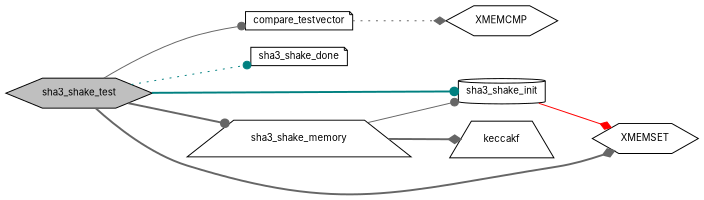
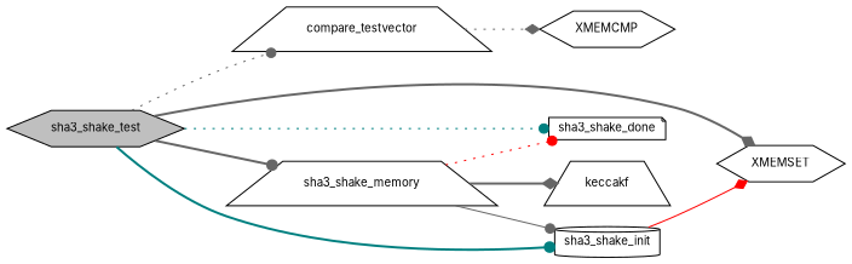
  digraph {
    fontname=Inter
    rankdir=LR
    node [color=black fillcolor=white fontname=Inter fontsize=10 shape=hexagon style=filled]
    edge [arrowhead=dot color=gray40 fontname=Inter fontsize=10 labelfontname=Helvetica labelfontsize=10 style=dotted]
    n1 [fillcolor=grey75 fontcolor=black height=0.2 label=sha3_shake_test width=0.4]
-   n2 [height=0.2 label=compare_testvector shape=note width=0.4]
+   n2 [height=0.2 label=compare_testvector shape=trapezium width=0.4]
    n3 [height=0.2 label=sha3_shake_done shape=note width=0.4]
    n4 [height=0.2 label=sha3_shake_init shape=cylinder width=0.4]
    n5 [height=0.2 label=XMEMSET width=0.4]
    n6 [height=0.2 label=sha3_shake_memory shape=trapezium width=0.4]
    n7 [height=0.2 label=XMEMCMP width=0.4]
    n8 [height=0.2 label=keccakf shape=trapezium width=0.4]
-   n1 -> n2 [style=solid]
+   n1 -> n2
    n1 -> n3 [color=teal]
    n1 -> n4 [color=teal style=bold]
    n1 -> n5 [arrowhead=diamond style=bold]
    n1 -> n6 [style=bold]
    n2 -> n7 [arrowhead=diamond]
    n4 -> n5 [arrowhead=diamond color=red style=solid]
+   n6 -> n3 [color=red]
    n6 -> n4 [style=solid]
    n6 -> n8 [arrowhead=diamond style=bold]
  }
